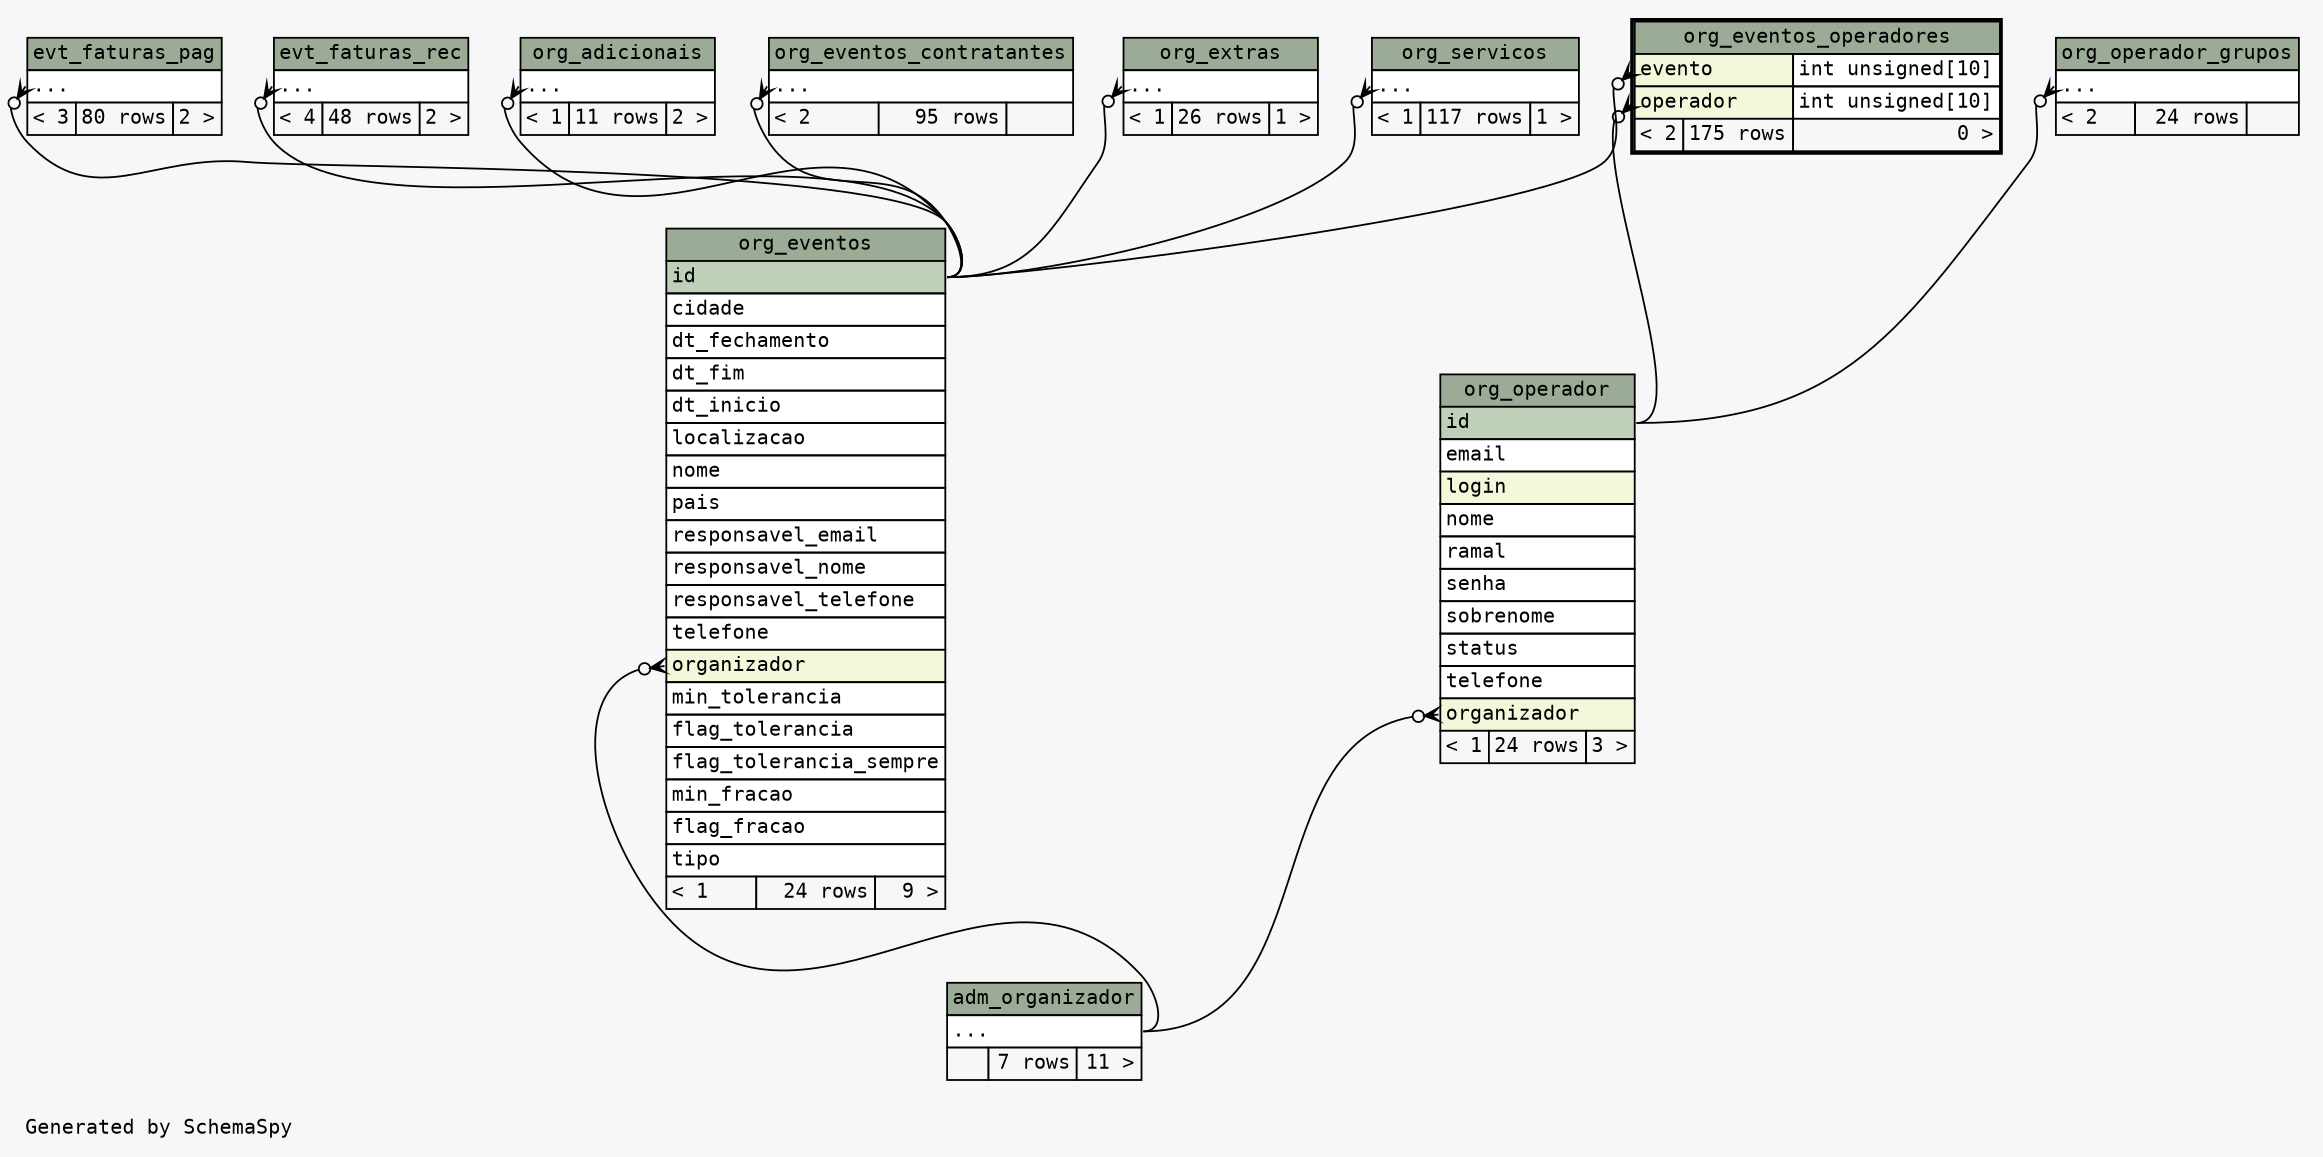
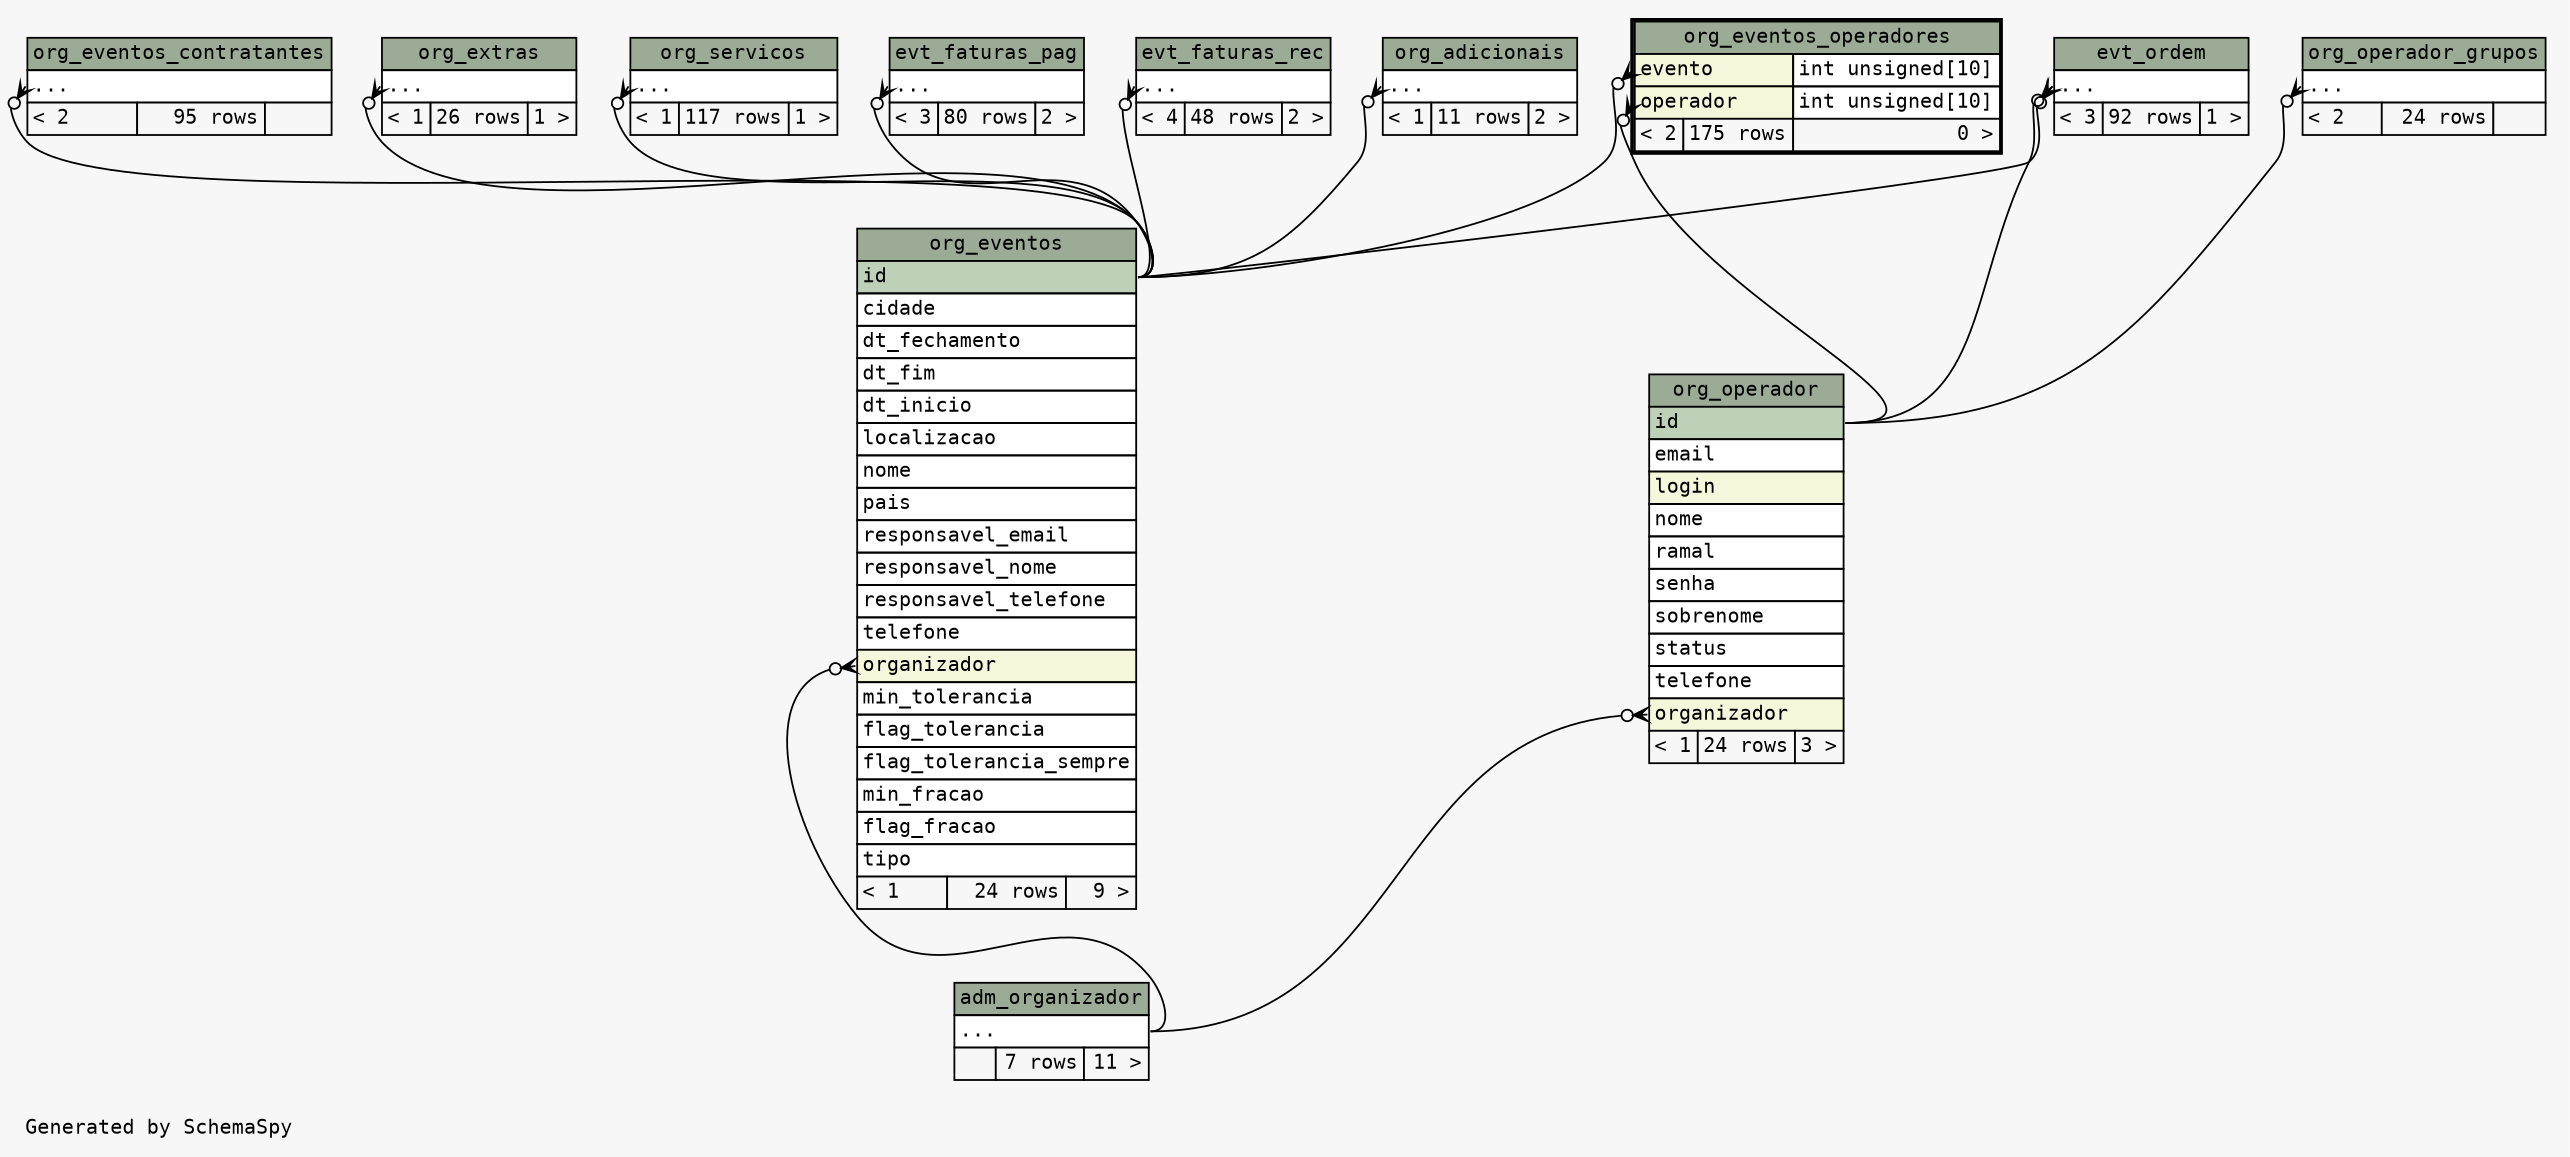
  digraph {
    bgcolor="#f7f7f7"
    fontname="DejaVu Sans Mono"
    fontsize=11
    label="\nGenerated by SchemaSpy"
    labeljust=l
    nodesep=0.18
    rankdir=TB
    ranksep=0.46
    node [fontname="DejaVu Sans Mono" fontsize=11 shape=plaintext]
    edge [arrowhead=none arrowsize=0.8 arrowtail=crowodot dir=back fontname="DejaVu Sans Mono" headport="id:e" tailport="elipses:w"]
    n1 [label=<     <TABLE BORDER="0" CELLBORDER="1" CELLSPACING="0" BGCOLOR="#ffffff">       <TR><TD COLSPAN="3" BGCOLOR="#9bab96" ALIGN="CENTER">evt_faturas_pag</TD></TR>       <TR><TD PORT="elipses" COLSPAN="3" ALIGN="LEFT">...</TD></TR>       <TR><TD ALIGN="LEFT" BGCOLOR="#f7f7f7">&lt; 3</TD><TD ALIGN="RIGHT" BGCOLOR="#f7f7f7">80 rows</TD><TD ALIGN="RIGHT" BGCOLOR="#f7f7f7">2 &gt;</TD></TR>     </TABLE>>]
    n2 [label=<     <TABLE BORDER="0" CELLBORDER="1" CELLSPACING="0" BGCOLOR="#ffffff">       <TR><TD COLSPAN="3" BGCOLOR="#9bab96" ALIGN="CENTER">org_eventos</TD></TR>       <TR><TD PORT="id" COLSPAN="3" BGCOLOR="#bed1b8" ALIGN="LEFT">id</TD></TR>       <TR><TD PORT="cidade" COLSPAN="3" ALIGN="LEFT">cidade</TD></TR>       <TR><TD PORT="dt_fechamento" COLSPAN="3" ALIGN="LEFT">dt_fechamento</TD></TR>       <TR><TD PORT="dt_fim" COLSPAN="3" ALIGN="LEFT">dt_fim</TD></TR>       <TR><TD PORT="dt_inicio" COLSPAN="3" ALIGN="LEFT">dt_inicio</TD></TR>       <TR><TD PORT="localizacao" COLSPAN="3" ALIGN="LEFT">localizacao</TD></TR>       <TR><TD PORT="nome" COLSPAN="3" ALIGN="LEFT">nome</TD></TR>       <TR><TD PORT="pais" COLSPAN="3" ALIGN="LEFT">pais</TD></TR>       <TR><TD PORT="responsavel_email" COLSPAN="3" ALIGN="LEFT">responsavel_email</TD></TR>       <TR><TD PORT="responsavel_nome" COLSPAN="3" ALIGN="LEFT">responsavel_nome</TD></TR>       <TR><TD PORT="responsavel_telefone" COLSPAN="3" ALIGN="LEFT">responsavel_telefone</TD></TR>       <TR><TD PORT="telefone" COLSPAN="3" ALIGN="LEFT">telefone</TD></TR>       <TR><TD PORT="organizador" COLSPAN="3" BGCOLOR="#f4f7da" ALIGN="LEFT">organizador</TD></TR>       <TR><TD PORT="min_tolerancia" COLSPAN="3" ALIGN="LEFT">min_tolerancia</TD></TR>       <TR><TD PORT="flag_tolerancia" COLSPAN="3" ALIGN="LEFT">flag_tolerancia</TD></TR>       <TR><TD PORT="flag_tolerancia_sempre" COLSPAN="3" ALIGN="LEFT">flag_tolerancia_sempre</TD></TR>       <TR><TD PORT="min_fracao" COLSPAN="3" ALIGN="LEFT">min_fracao</TD></TR>       <TR><TD PORT="flag_fracao" COLSPAN="3" ALIGN="LEFT">flag_fracao</TD></TR>       <TR><TD PORT="tipo" COLSPAN="3" ALIGN="LEFT">tipo</TD></TR>       <TR><TD ALIGN="LEFT" BGCOLOR="#f7f7f7">&lt; 1</TD><TD ALIGN="RIGHT" BGCOLOR="#f7f7f7">24 rows</TD><TD ALIGN="RIGHT" BGCOLOR="#f7f7f7">9 &gt;</TD></TR>     </TABLE>>]
    n3 [label=<     <TABLE BORDER="0" CELLBORDER="1" CELLSPACING="0" BGCOLOR="#ffffff">       <TR><TD COLSPAN="3" BGCOLOR="#9bab96" ALIGN="CENTER">adm_organizador</TD></TR>       <TR><TD PORT="elipses" COLSPAN="3" ALIGN="LEFT">...</TD></TR>       <TR><TD ALIGN="LEFT" BGCOLOR="#f7f7f7">  </TD><TD ALIGN="RIGHT" BGCOLOR="#f7f7f7">7 rows</TD><TD ALIGN="RIGHT" BGCOLOR="#f7f7f7">11 &gt;</TD></TR>     </TABLE>>]
    n4 [label=<     <TABLE BORDER="0" CELLBORDER="1" CELLSPACING="0" BGCOLOR="#ffffff">       <TR><TD COLSPAN="3" BGCOLOR="#9bab96" ALIGN="CENTER">evt_faturas_rec</TD></TR>       <TR><TD PORT="elipses" COLSPAN="3" ALIGN="LEFT">...</TD></TR>       <TR><TD ALIGN="LEFT" BGCOLOR="#f7f7f7">&lt; 4</TD><TD ALIGN="RIGHT" BGCOLOR="#f7f7f7">48 rows</TD><TD ALIGN="RIGHT" BGCOLOR="#f7f7f7">2 &gt;</TD></TR>     </TABLE>>]
+   n5 [label=<     <TABLE BORDER="0" CELLBORDER="1" CELLSPACING="0" BGCOLOR="#ffffff">       <TR><TD COLSPAN="3" BGCOLOR="#9bab96" ALIGN="CENTER">evt_ordem</TD></TR>       <TR><TD PORT="elipses" COLSPAN="3" ALIGN="LEFT">...</TD></TR>       <TR><TD ALIGN="LEFT" BGCOLOR="#f7f7f7">&lt; 3</TD><TD ALIGN="RIGHT" BGCOLOR="#f7f7f7">92 rows</TD><TD ALIGN="RIGHT" BGCOLOR="#f7f7f7">1 &gt;</TD></TR>     </TABLE>>]
    n6 [label=<     <TABLE BORDER="0" CELLBORDER="1" CELLSPACING="0" BGCOLOR="#ffffff">       <TR><TD COLSPAN="3" BGCOLOR="#9bab96" ALIGN="CENTER">org_operador</TD></TR>       <TR><TD PORT="id" COLSPAN="3" BGCOLOR="#bed1b8" ALIGN="LEFT">id</TD></TR>       <TR><TD PORT="email" COLSPAN="3" ALIGN="LEFT">email</TD></TR>       <TR><TD PORT="login" COLSPAN="3" BGCOLOR="#f4f7da" ALIGN="LEFT">login</TD></TR>       <TR><TD PORT="nome" COLSPAN="3" ALIGN="LEFT">nome</TD></TR>       <TR><TD PORT="ramal" COLSPAN="3" ALIGN="LEFT">ramal</TD></TR>       <TR><TD PORT="senha" COLSPAN="3" ALIGN="LEFT">senha</TD></TR>       <TR><TD PORT="sobrenome" COLSPAN="3" ALIGN="LEFT">sobrenome</TD></TR>       <TR><TD PORT="status" COLSPAN="3" ALIGN="LEFT">status</TD></TR>       <TR><TD PORT="telefone" COLSPAN="3" ALIGN="LEFT">telefone</TD></TR>       <TR><TD PORT="organizador" COLSPAN="3" BGCOLOR="#f4f7da" ALIGN="LEFT">organizador</TD></TR>       <TR><TD ALIGN="LEFT" BGCOLOR="#f7f7f7">&lt; 1</TD><TD ALIGN="RIGHT" BGCOLOR="#f7f7f7">24 rows</TD><TD ALIGN="RIGHT" BGCOLOR="#f7f7f7">3 &gt;</TD></TR>     </TABLE>>]
    n7 [label=<     <TABLE BORDER="0" CELLBORDER="1" CELLSPACING="0" BGCOLOR="#ffffff">       <TR><TD COLSPAN="3" BGCOLOR="#9bab96" ALIGN="CENTER">org_adicionais</TD></TR>       <TR><TD PORT="elipses" COLSPAN="3" ALIGN="LEFT">...</TD></TR>       <TR><TD ALIGN="LEFT" BGCOLOR="#f7f7f7">&lt; 1</TD><TD ALIGN="RIGHT" BGCOLOR="#f7f7f7">11 rows</TD><TD ALIGN="RIGHT" BGCOLOR="#f7f7f7">2 &gt;</TD></TR>     </TABLE>>]
    n8 [label=<     <TABLE BORDER="0" CELLBORDER="1" CELLSPACING="0" BGCOLOR="#ffffff">       <TR><TD COLSPAN="3" BGCOLOR="#9bab96" ALIGN="CENTER">org_eventos_contratantes</TD></TR>       <TR><TD PORT="elipses" COLSPAN="3" ALIGN="LEFT">...</TD></TR>       <TR><TD ALIGN="LEFT" BGCOLOR="#f7f7f7">&lt; 2</TD><TD ALIGN="RIGHT" BGCOLOR="#f7f7f7">95 rows</TD><TD ALIGN="RIGHT" BGCOLOR="#f7f7f7">  </TD></TR>     </TABLE>>]
    n9 [label=<     <TABLE BORDER="2" CELLBORDER="1" CELLSPACING="0" BGCOLOR="#ffffff">       <TR><TD COLSPAN="3" BGCOLOR="#9bab96" ALIGN="CENTER">org_eventos_operadores</TD></TR>       <TR><TD PORT="evento" COLSPAN="2" BGCOLOR="#f4f7da" ALIGN="LEFT">evento</TD><TD PORT="evento.type" ALIGN="LEFT">int unsigned[10]</TD></TR>       <TR><TD PORT="operador" COLSPAN="2" BGCOLOR="#f4f7da" ALIGN="LEFT">operador</TD><TD PORT="operador.type" ALIGN="LEFT">int unsigned[10]</TD></TR>       <TR><TD ALIGN="LEFT" BGCOLOR="#f7f7f7">&lt; 2</TD><TD ALIGN="RIGHT" BGCOLOR="#f7f7f7">175 rows</TD><TD ALIGN="RIGHT" BGCOLOR="#f7f7f7">0 &gt;</TD></TR>     </TABLE>>]
    n10 [label=<     <TABLE BORDER="0" CELLBORDER="1" CELLSPACING="0" BGCOLOR="#ffffff">       <TR><TD COLSPAN="3" BGCOLOR="#9bab96" ALIGN="CENTER">org_extras</TD></TR>       <TR><TD PORT="elipses" COLSPAN="3" ALIGN="LEFT">...</TD></TR>       <TR><TD ALIGN="LEFT" BGCOLOR="#f7f7f7">&lt; 1</TD><TD ALIGN="RIGHT" BGCOLOR="#f7f7f7">26 rows</TD><TD ALIGN="RIGHT" BGCOLOR="#f7f7f7">1 &gt;</TD></TR>     </TABLE>>]
    n11 [label=<     <TABLE BORDER="0" CELLBORDER="1" CELLSPACING="0" BGCOLOR="#ffffff">       <TR><TD COLSPAN="3" BGCOLOR="#9bab96" ALIGN="CENTER">org_operador_grupos</TD></TR>       <TR><TD PORT="elipses" COLSPAN="3" ALIGN="LEFT">...</TD></TR>       <TR><TD ALIGN="LEFT" BGCOLOR="#f7f7f7">&lt; 2</TD><TD ALIGN="RIGHT" BGCOLOR="#f7f7f7">24 rows</TD><TD ALIGN="RIGHT" BGCOLOR="#f7f7f7">  </TD></TR>     </TABLE>>]
    n12 [label=<     <TABLE BORDER="0" CELLBORDER="1" CELLSPACING="0" BGCOLOR="#ffffff">       <TR><TD COLSPAN="3" BGCOLOR="#9bab96" ALIGN="CENTER">org_servicos</TD></TR>       <TR><TD PORT="elipses" COLSPAN="3" ALIGN="LEFT">...</TD></TR>       <TR><TD ALIGN="LEFT" BGCOLOR="#f7f7f7">&lt; 1</TD><TD ALIGN="RIGHT" BGCOLOR="#f7f7f7">117 rows</TD><TD ALIGN="RIGHT" BGCOLOR="#f7f7f7">1 &gt;</TD></TR>     </TABLE>>]
    n1 -> n2
    n2 -> n3 [headport="elipses:e" tailport="organizador:w"]
    n4 -> n2
+   n5 -> n2
+   n5 -> n6
    n6 -> n3 [headport="elipses:e" tailport="organizador:w"]
    n7 -> n2
    n8 -> n2
    n9 -> n2 [tailport="evento:w"]
    n9 -> n6 [tailport="operador:w"]
    n10 -> n2
    n11 -> n6
    n12 -> n2
  }
